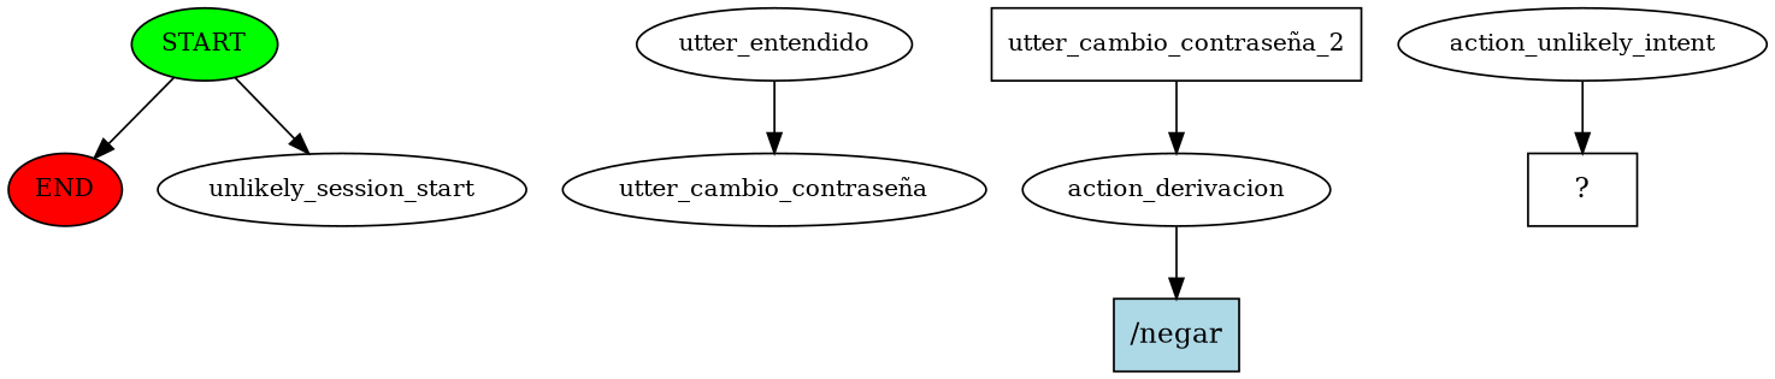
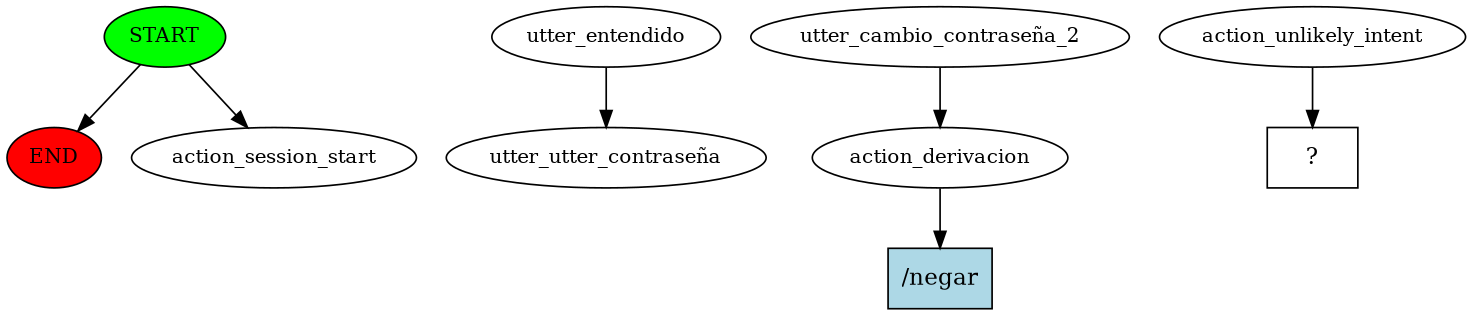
  digraph {
    node [fontsize=12]
    n1 [fillcolor=green label=START style=filled]
    n2 [fillcolor=red label=END style=filled]
-   n3 [label=unlikely_session_start]
+   n3 [label=action_session_start]
    n4 [label=utter_entendido]
-   n5 [label="utter_cambio_contraseña"]
-   n6 [label="utter_cambio_contraseña_2" shape=box]
+   n5 [label="utter_utter_contraseña"]
+   n6 [label="utter_cambio_contraseña_2"]
    n7 [label=action_derivacion]
    n8 [fillcolor=lightblue label="/negar" shape=rect style=filled fontsize=""]
    n9 [label=action_unlikely_intent]
    n10 [label="  ?  " shape=rect fontsize=""]
    n1 -> n2
    n1 -> n3
    n4 -> n5
    n6 -> n7
    n7 -> n8
    n9 -> n10
  }
